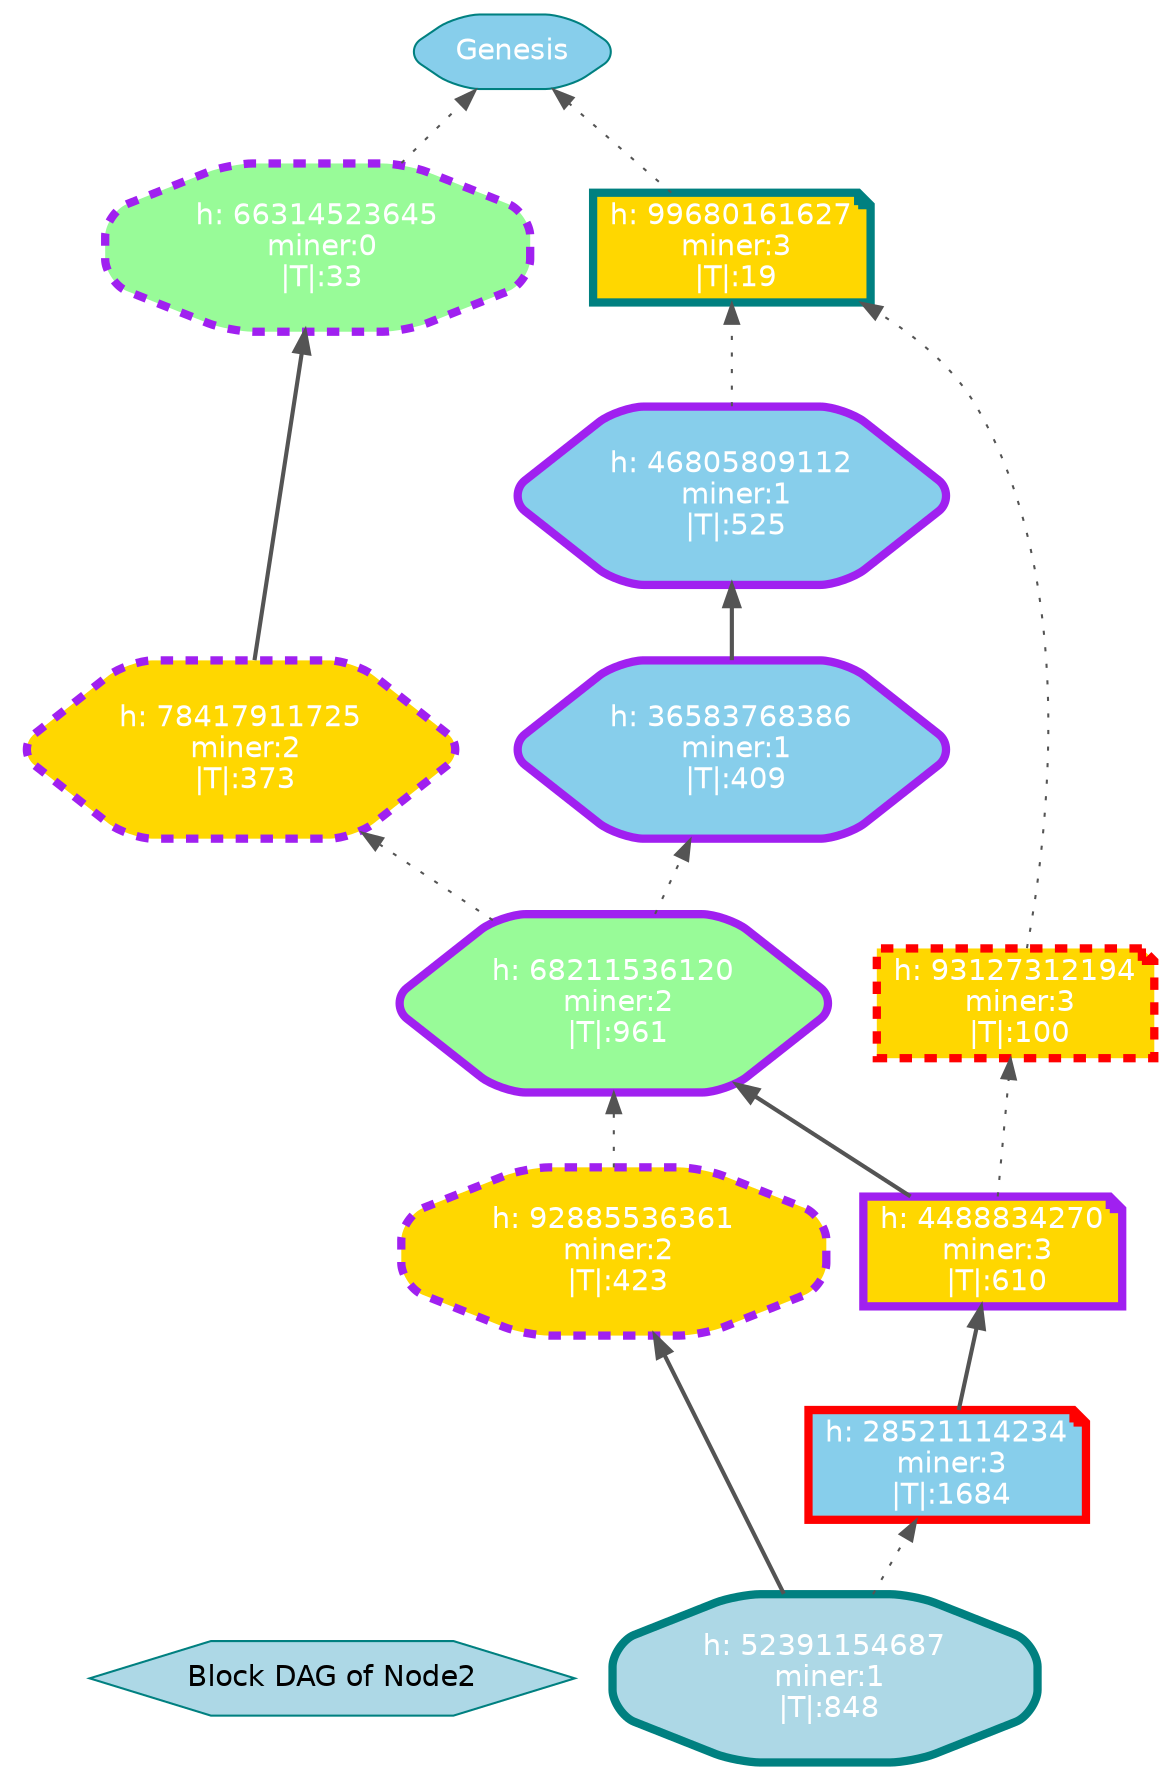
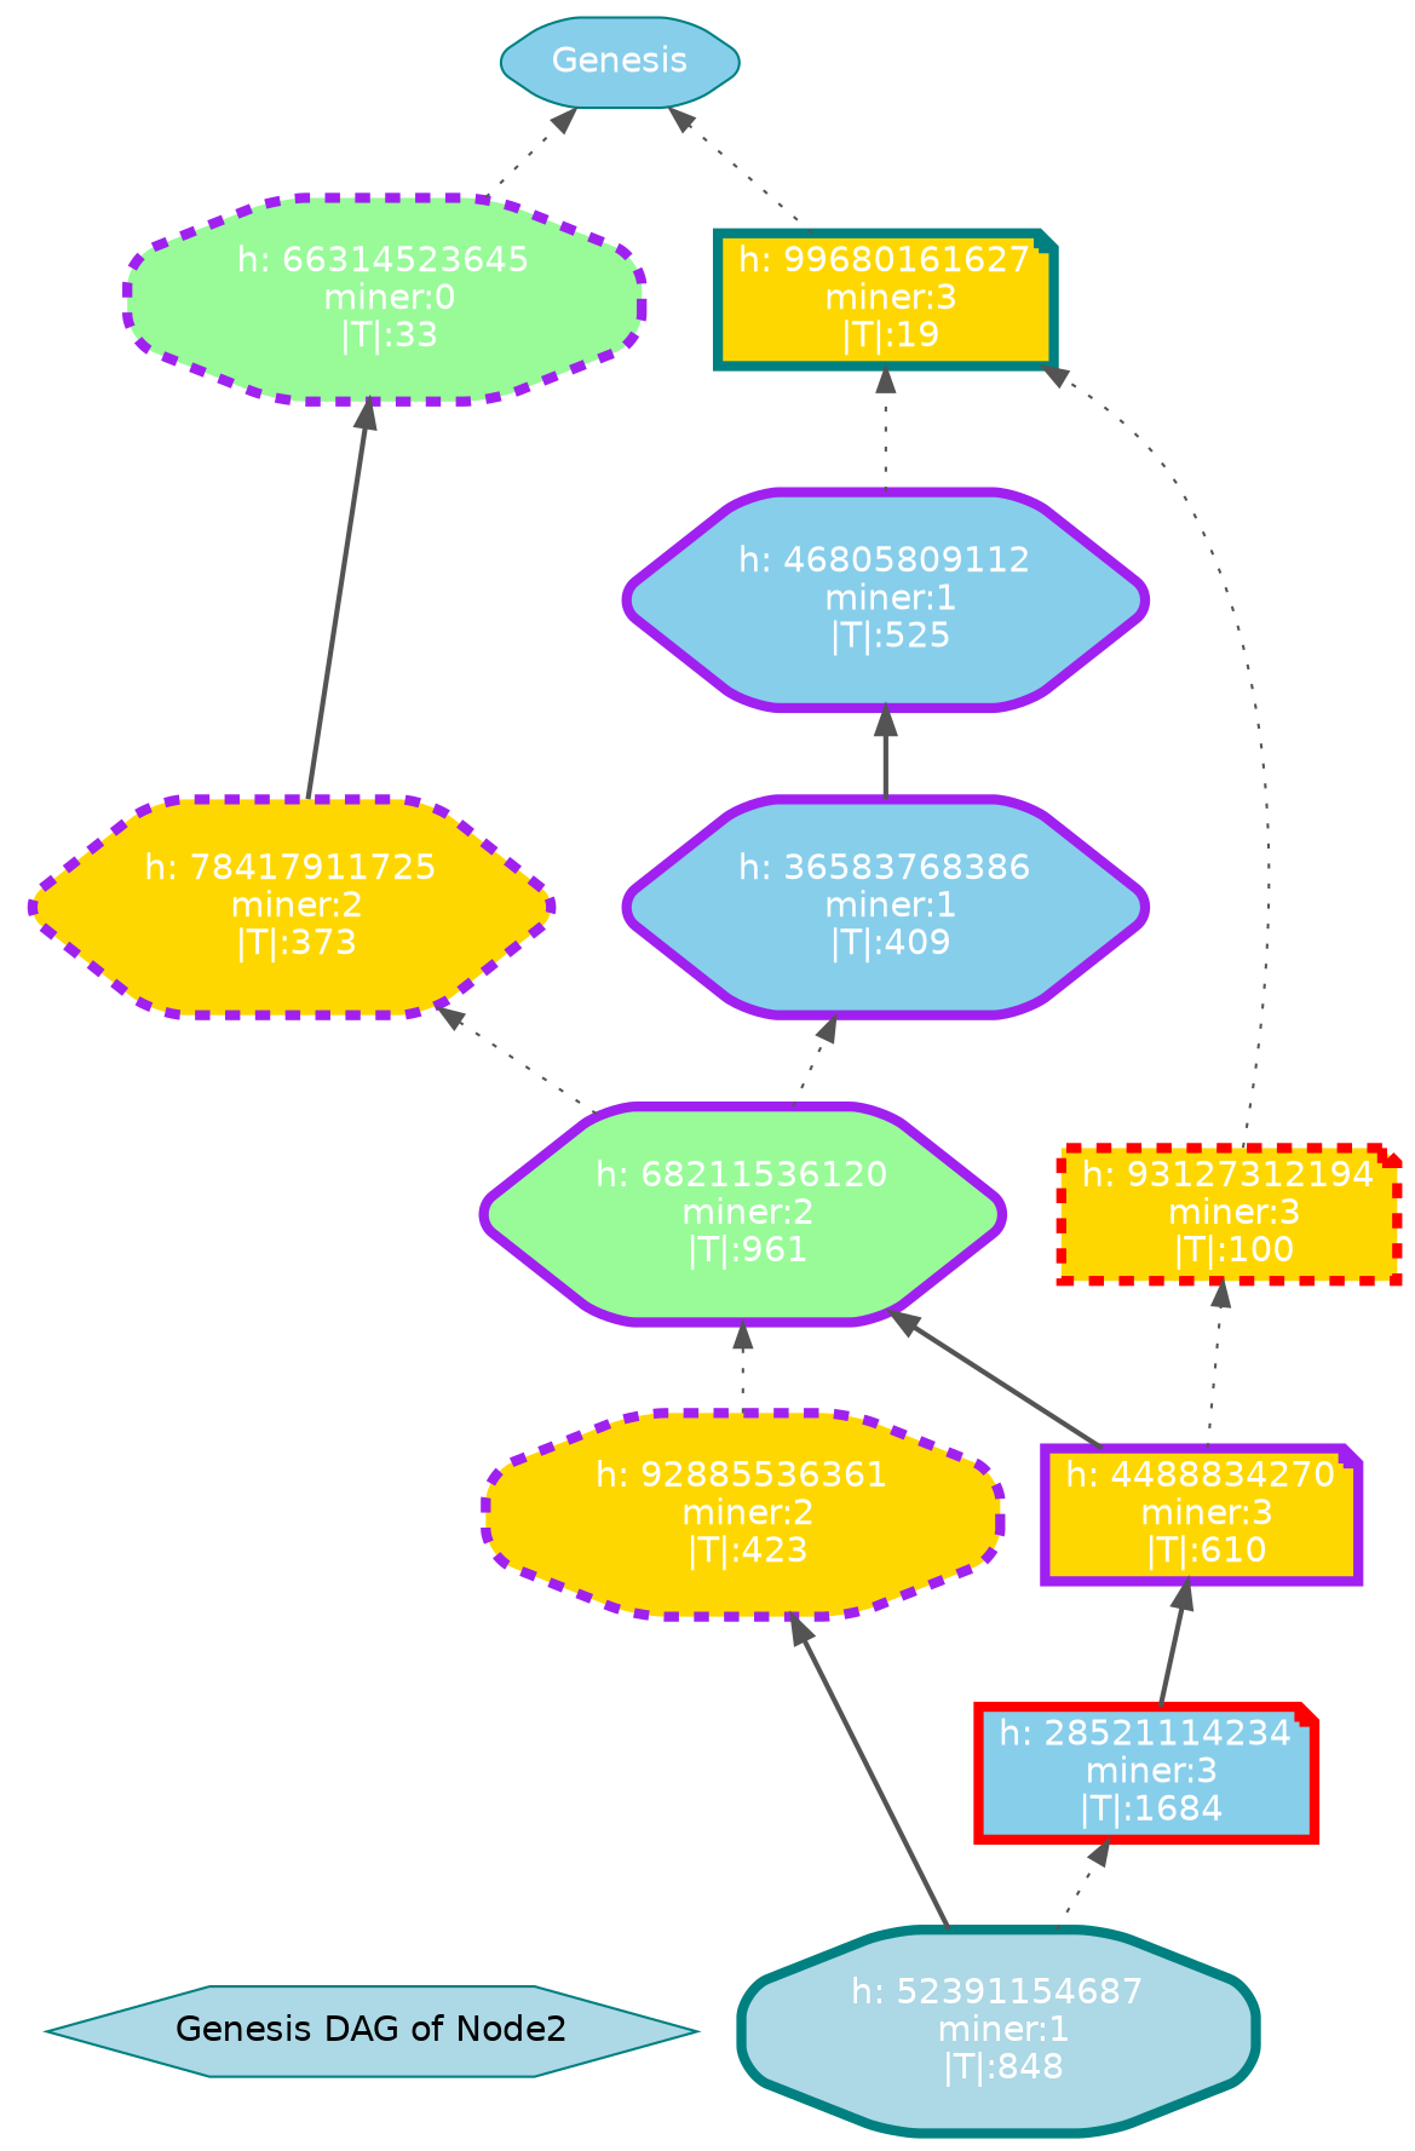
  digraph {
    rankdir=BT
    node [fontname=Helvetica shape=hexagon style="filled,rounded" fillcolor=gold color=purple bgcolor=color fontcolor=white penwidth=4]
    edge [color="#545454" style=dotted]
-   n1 [label="Block DAG of Node2" style=filled fillcolor=lightblue color=teal bgcolor="" fontcolor="" penwidth=""]
+   n1 [label="Genesis DAG of Node2" style=filled fillcolor=lightblue color=teal bgcolor="" fontcolor="" penwidth=""]
    n2 [fillcolor=palegreen label="h: 66314523645\n miner:0\n |T|:33" shape=octagon style="filled,rounded,dashed"]
    n3 [bgcolor="#265f95" fillcolor=skyblue label=Genesis color=teal penwidth=""]
    n4 [label="h: 78417911725\n miner:2\n |T|:373" style="filled,rounded,dashed"]
    n5 [color=teal label="h: 99680161627\n miner:3\n |T|:19" shape=note]
    n6 [fillcolor=skyblue label="h: 46805809112\n miner:1\n |T|:525"]
    n7 [fillcolor=skyblue label="h: 36583768386\n miner:1\n |T|:409"]
    n8 [fillcolor=palegreen label="h: 68211536120\n miner:2\n |T|:961"]
    n9 [label="h: 92885536361\n miner:2\n |T|:423" shape=octagon style="filled,rounded,dashed"]
    n10 [color=red label="h: 93127312194\n miner:3\n |T|:100" shape=note style="filled,rounded,dashed"]
    n11 [label="h: 4488834270\n miner:3\n |T|:610" shape=note]
    n12 [color=red fillcolor=skyblue label="h: 28521114234\n miner:3\n |T|:1684" shape=note]
    n13 [color=teal fillcolor=lightblue label="h: 52391154687\n miner:1\n |T|:848" shape=octagon]
    n2 -> n3
    n4 -> n2 [style=bold]
    n5 -> n3
    n6 -> n5
    n7 -> n6 [style=bold]
    n8 -> n4
    n8 -> n7
    n9 -> n8
    n10 -> n5
    n11 -> n8 [style=bold]
    n11 -> n10
    n12 -> n11 [style=bold]
    n13 -> n9 [style=bold]
    n13 -> n12
  }
